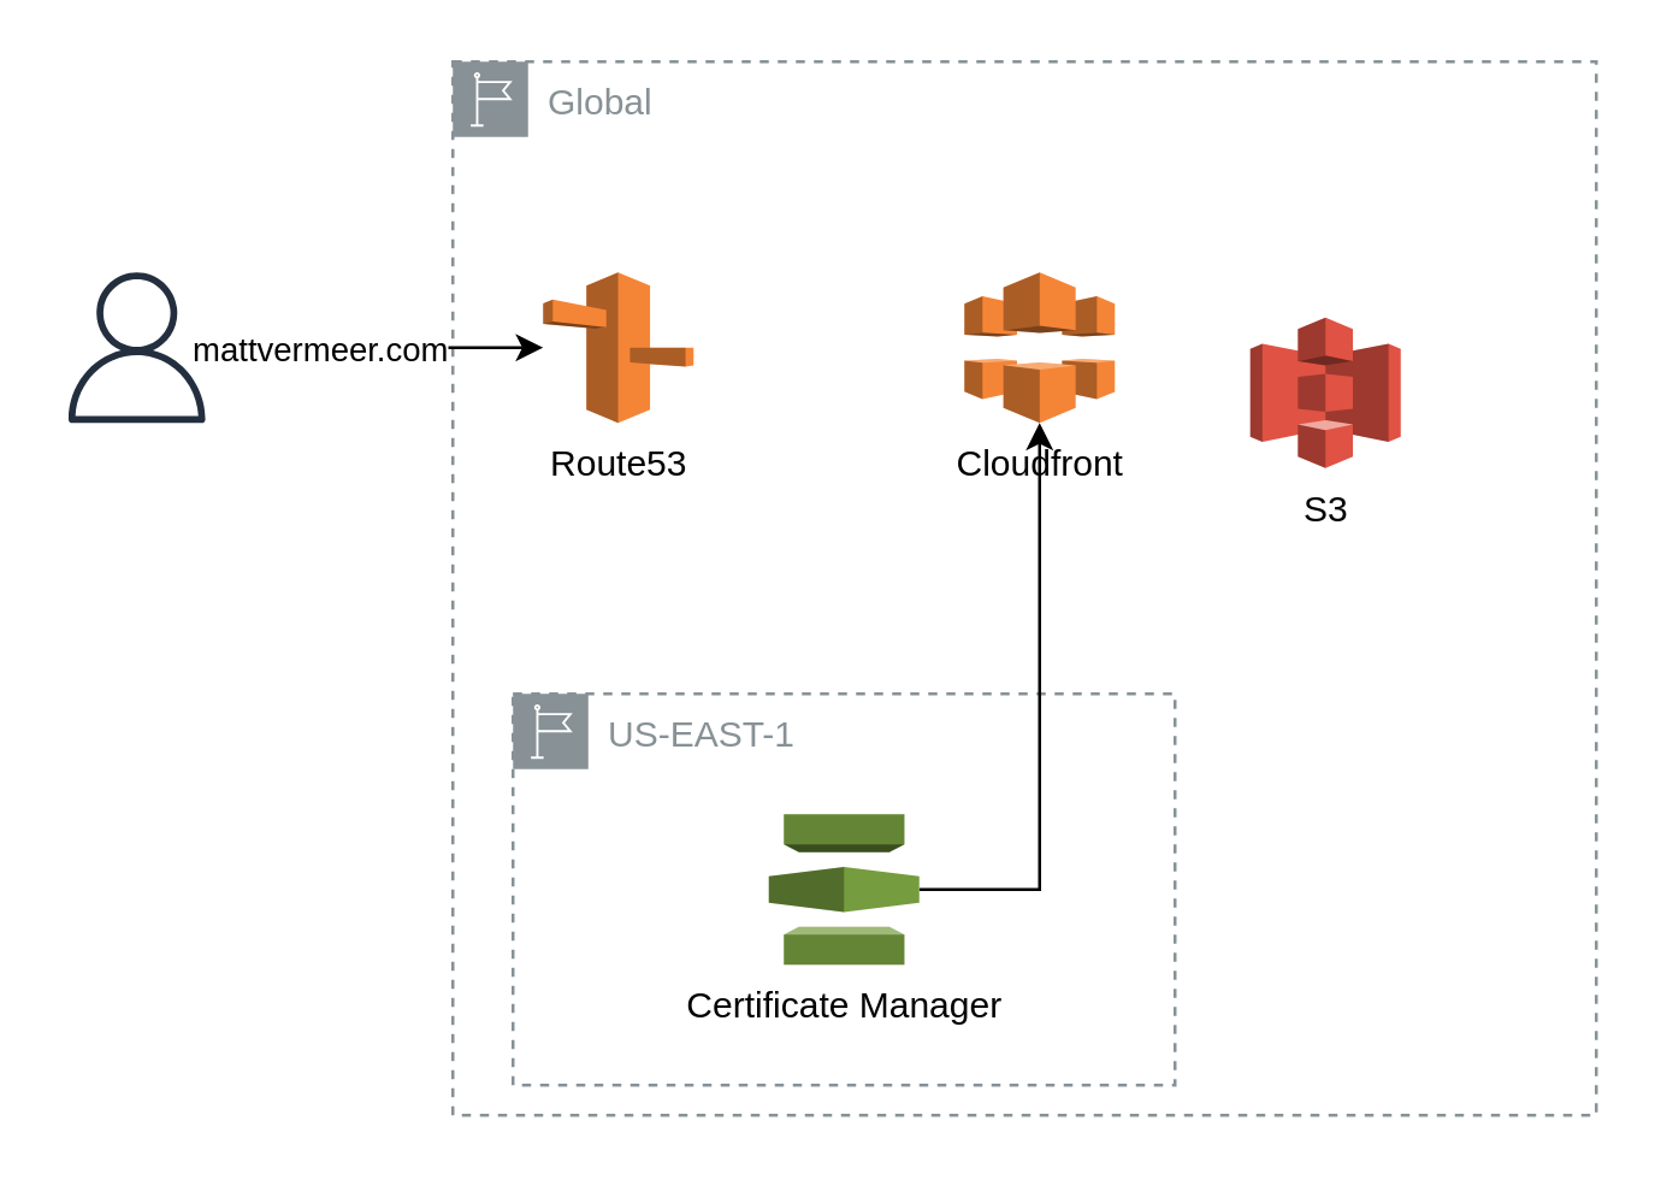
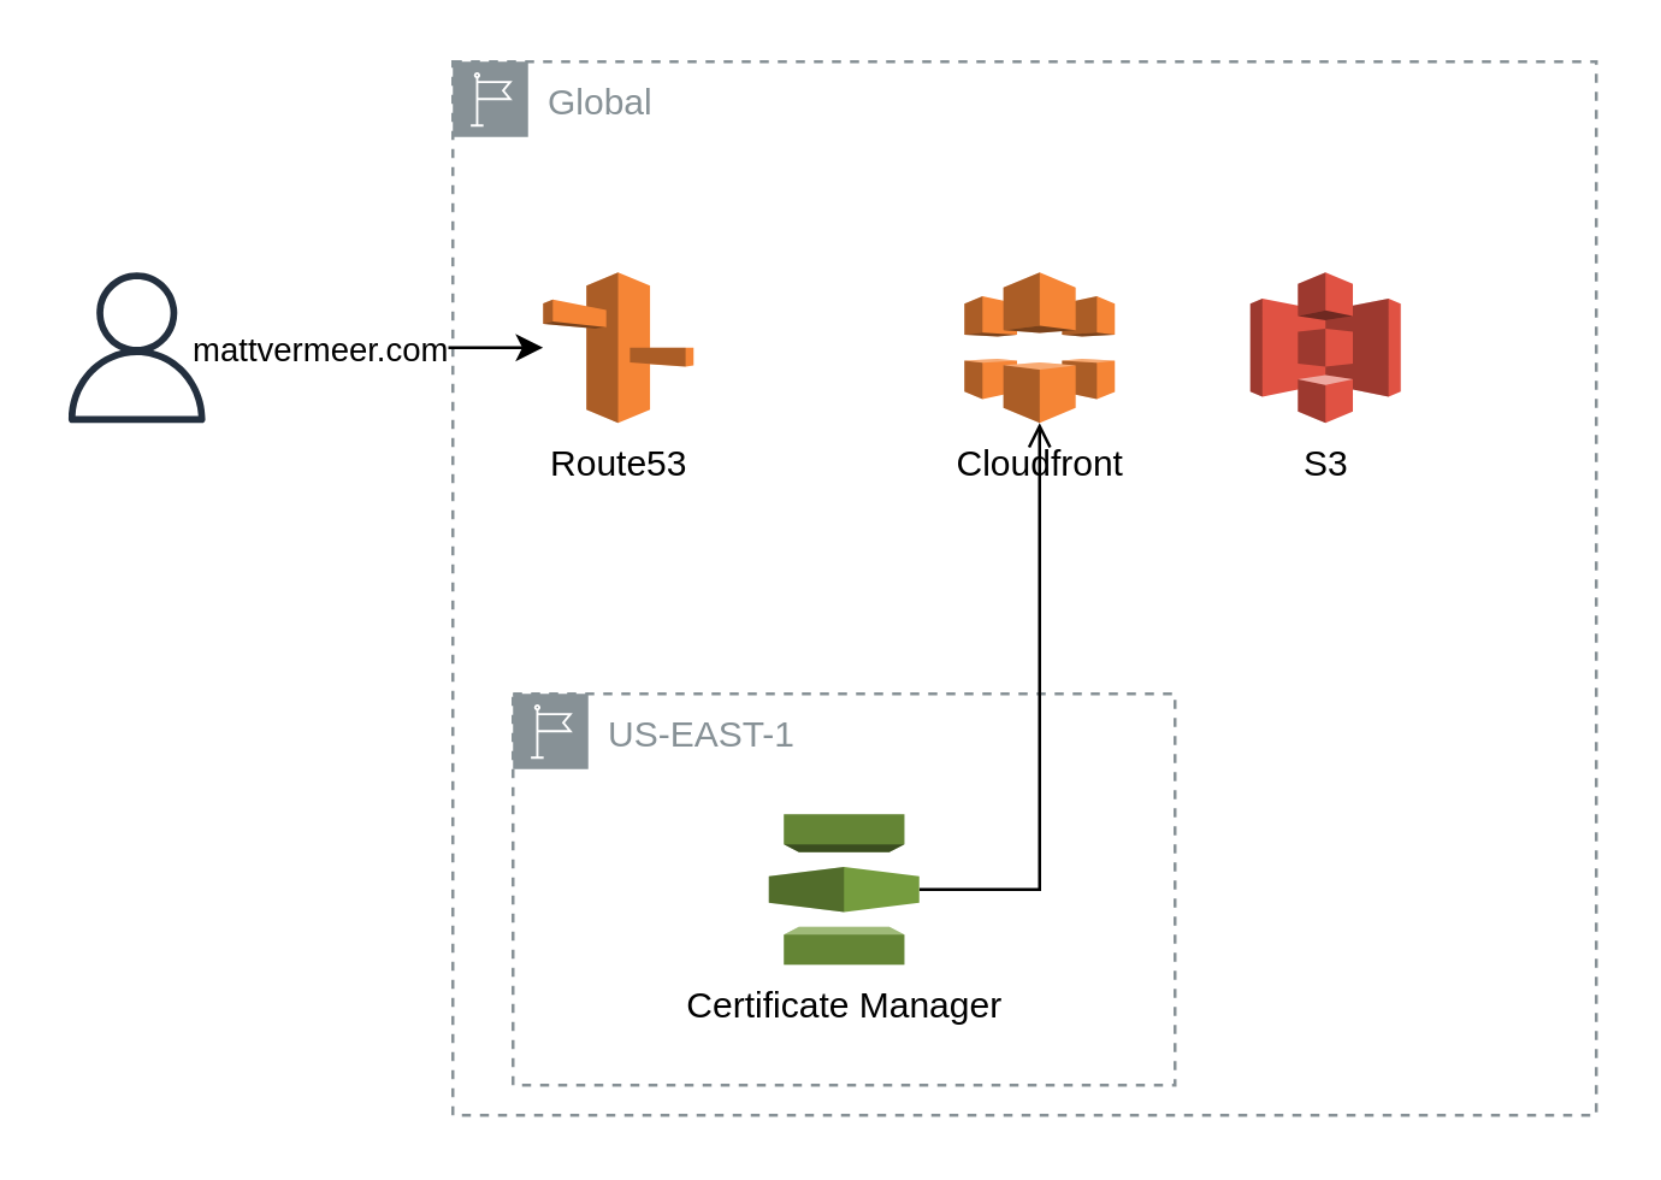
  <mxCell id="0" />
  <mxCell id="1" parent="0" />
  <mxCell id="2" value="US-EAST-1" style="outlineConnect=0;gradientColor=none;html=1;whiteSpace=wrap;fontSize=12;fontStyle=0;shape=mxgraph.aws4.group;grIcon=mxgraph.aws4.group_region;strokeColor=#879196;fillColor=none;verticalAlign=top;align=left;spacingLeft=30;fontColor=#879196;dashed=1;" vertex="1" parent="1"><mxGeometry x="170" y="230" width="220" height="130" as="geometry" /></mxCell>
  <mxCell id="3" value="Global" style="outlineConnect=0;gradientColor=none;html=1;whiteSpace=wrap;fontSize=12;fontStyle=0;shape=mxgraph.aws4.group;grIcon=mxgraph.aws4.group_region;strokeColor=#879196;fillColor=none;verticalAlign=top;align=left;spacingLeft=30;fontColor=#879196;dashed=1;" vertex="1" parent="1"><mxGeometry x="150" y="20" width="380" height="350" as="geometry" /></mxCell>
  <mxCell id="4" style="edgeStyle=orthogonalEdgeStyle;rounded=0;orthogonalLoop=1;jettySize=auto;html=1;" edge="1" parent="1" source="6" target="7"><mxGeometry relative="1" as="geometry" /></mxCell>
  <mxCell id="5" value="mattvermeer.com" style="edgeLabel;html=1;align=center;verticalAlign=middle;resizable=0;points=[];" vertex="1" connectable="0" parent="4"><mxGeometry y="-18" relative="1" as="geometry"><mxPoint x="-18" y="-18" as="offset" /></mxGeometry></mxCell>
  <mxCell id="6" value="" style="outlineConnect=0;fontColor=#232F3E;gradientColor=none;fillColor=#232F3E;strokeColor=none;dashed=0;verticalLabelPosition=bottom;verticalAlign=top;align=center;html=1;fontSize=12;fontStyle=0;aspect=fixed;pointerEvents=1;shape=mxgraph.aws4.user;" vertex="1" parent="1"><mxGeometry x="20" y="90" width="50" height="50" as="geometry" /></mxCell>
  <mxCell id="7" value="Route53" style="outlineConnect=0;dashed=0;verticalLabelPosition=bottom;verticalAlign=top;align=center;html=1;shape=mxgraph.aws3.route_53;fillColor=#F58536;gradientColor=none;" vertex="1" parent="1"><mxGeometry x="180" y="90" width="50" height="50" as="geometry" /></mxCell>
  <mxCell id="8" value="Cloudfront" style="outlineConnect=0;dashed=0;verticalLabelPosition=bottom;verticalAlign=top;align=center;html=1;shape=mxgraph.aws3.cloudfront;fillColor=#F58536;gradientColor=none;" vertex="1" parent="1"><mxGeometry x="320" y="90" width="50" height="50" as="geometry" /></mxCell>
- <mxCell id="9" style="edgeStyle=orthogonalEdgeStyle;rounded=0;orthogonalLoop=1;jettySize=auto;html=1;" edge="1" parent="1" source="10" target="8"><mxGeometry relative="1" as="geometry" /></mxCell>
+ <mxCell id="9" style="edgeStyle=orthogonalEdgeStyle;rounded=0;orthogonalLoop=1;jettySize=auto;html=1;endArrow=open;" edge="1" parent="1" source="10" target="8"><mxGeometry relative="1" as="geometry" /></mxCell>
  <mxCell id="10" value="Certificate Manager" style="outlineConnect=0;dashed=0;verticalLabelPosition=bottom;verticalAlign=top;align=center;html=1;shape=mxgraph.aws3.certificate_manager;fillColor=#759C3E;gradientColor=none;" vertex="1" parent="1"><mxGeometry x="255" y="270" width="50" height="50" as="geometry" /></mxCell>
- <mxCell id="11" value="S3" style="outlineConnect=0;dashed=0;verticalLabelPosition=bottom;verticalAlign=top;align=center;html=1;shape=mxgraph.aws3.s3;fillColor=#E05243;gradientColor=none;" vertex="1" parent="1"><mxGeometry x="415" y="105" width="50" height="50" as="geometry" /></mxCell>
+ <mxCell id="11" value="S3" style="outlineConnect=0;dashed=0;verticalLabelPosition=bottom;verticalAlign=top;align=center;html=1;shape=mxgraph.aws3.s3;fillColor=#E05243;gradientColor=none;" vertex="1" parent="1"><mxGeometry x="415" y="90" width="50" height="50" as="geometry" /></mxCell>
